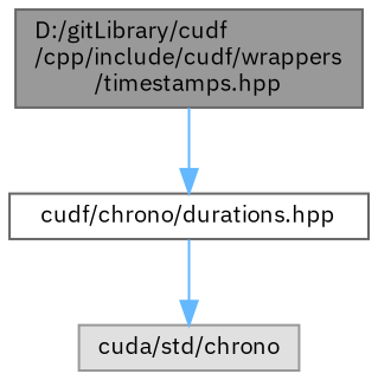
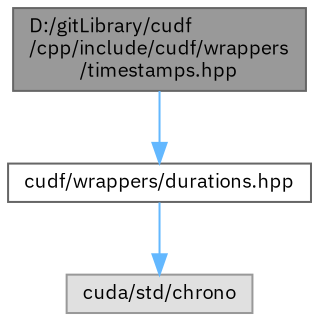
  digraph {
    fontname="IBM Plex Sans"
    node [fontname="IBM Plex Sans" fontsize=10 shape=box style=filled]
    edge [color=steelblue1 fontname="IBM Plex Sans" fontsize=10 labelfontname=Helvetica labelfontsize=10 style=solid]
    n1 [color=gray40 fillcolor=grey60 fontcolor=black height=0.2 label="D:/gitLibrary/cudf\l/cpp/include/cudf/wrappers\l/timestamps.hpp" width=0.4]
-   n2 [color=grey40 fillcolor=white height=0.2 label="cudf/chrono/durations.hpp" width=0.4]
+   n2 [color=grey40 fillcolor=white height=0.2 label="cudf/wrappers/durations.hpp" width=0.4]
    n3 [color=grey60 fillcolor="#E0E0E0" height=0.2 label="cuda/std/chrono" width=0.4]
    n1 -> n2
    n2 -> n3
  }
